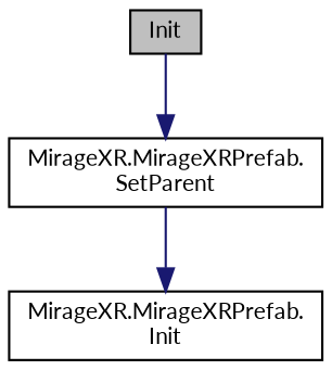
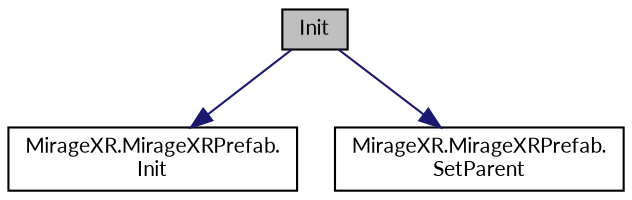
  digraph {
    fontname=Lato
    rankdir=TB
    node [color=black fillcolor=white fontname=Lato fontsize=10 shape=record style=filled]
    edge [color=midnightblue fontname=Lato fontsize=10 labelfontname=Helvetica labelfontsize=10 style=solid]
    n1 [fillcolor=grey75 fontcolor=black height=0.2 label=Init width=0.4]
    n2 [height=0.2 label="MirageXR.MirageXRPrefab.\lInit" width=0.4]
    n3 [height=0.2 label="MirageXR.MirageXRPrefab.\lSetParent" width=0.4]
-   n3 -> n2
+   n1 -> n2
    n1 -> n3
  }
